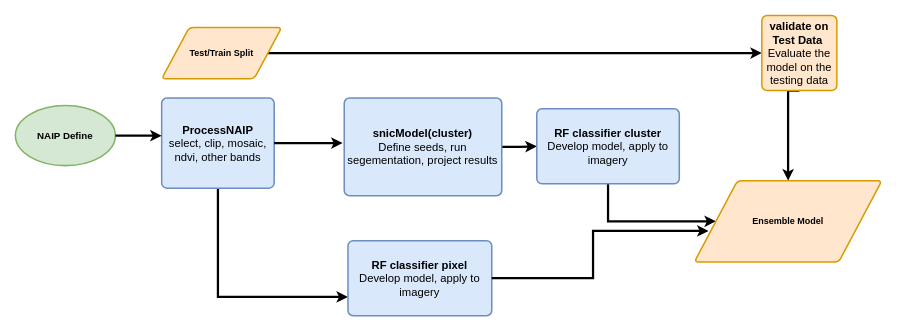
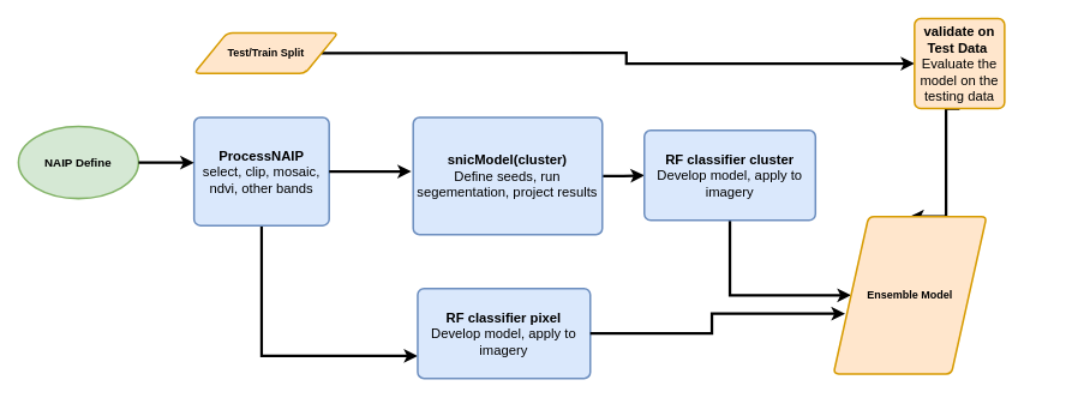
  <mxCell id="0" />
  <mxCell id="1" parent="0" />
  <mxCell id="2" value="NAIP Define" style="strokeWidth=2;html=1;shape=mxgraph.flowchart.start_1;whiteSpace=wrap;fontSize=13;fontStyle=1;fillColor=#d5e8d4;strokeColor=#82b366;" parent="1" vertex="1"><mxGeometry x="20" y="140" width="133.33" height="80" as="geometry" /></mxCell>
  <mxCell id="3" style="edgeStyle=orthogonalEdgeStyle;rounded=0;orthogonalLoop=1;jettySize=auto;html=1;exitX=0.5;exitY=1;exitDx=0;exitDy=0;entryX=0;entryY=0.75;entryDx=0;entryDy=0;strokeWidth=3;" parent="1" source="4" target="9" edge="1"><mxGeometry relative="1" as="geometry" /></mxCell>
  <mxCell id="4" value="&lt;font style=&quot;font-size: 15px;&quot;&gt;&lt;b&gt;ProcessNAIP&lt;/b&gt;&lt;br&gt;select, clip, mosaic, ndvi, other bands&lt;br&gt;&lt;/font&gt;" style="rounded=1;whiteSpace=wrap;html=1;absoluteArcSize=1;arcSize=14;strokeWidth=2;fillColor=#dae8fc;strokeColor=#6c8ebf;" parent="1" vertex="1"><mxGeometry x="215" y="130" width="150" height="120" as="geometry" /></mxCell>
  <mxCell id="5" style="edgeStyle=orthogonalEdgeStyle;rounded=0;orthogonalLoop=1;jettySize=auto;html=1;exitX=1;exitY=0.5;exitDx=0;exitDy=0;entryX=0;entryY=0.5;entryDx=0;entryDy=0;strokeWidth=3;" parent="1" source="6" target="13" edge="1"><mxGeometry relative="1" as="geometry" /></mxCell>
- <mxCell id="6" value="Test/Train Split" style="shape=parallelogram;html=1;strokeWidth=2;perimeter=parallelogramPerimeter;whiteSpace=wrap;rounded=1;arcSize=12;size=0.23;fontStyle=1;fillColor=#ffe6cc;strokeColor=#d79b00;" parent="1" vertex="1"><mxGeometry x="215" y="35.72" width="160" height="68.57" as="geometry" /></mxCell>
+ <mxCell id="6" value="Test/Train Split" style="shape=parallelogram;html=1;strokeWidth=2;perimeter=parallelogramPerimeter;whiteSpace=wrap;rounded=1;arcSize=12;size=0.23;fontStyle=1;fillColor=#ffe6cc;strokeColor=#d79b00;" parent="1" vertex="1"><mxGeometry x="215" y="35.72" width="160" height="45" as="geometry" /></mxCell>
  <mxCell id="7" style="edgeStyle=orthogonalEdgeStyle;rounded=0;orthogonalLoop=1;jettySize=auto;html=1;exitX=1;exitY=0.5;exitDx=0;exitDy=0;entryX=0;entryY=0.5;entryDx=0;entryDy=0;strokeWidth=3;" parent="1" source="8" target="11" edge="1"><mxGeometry relative="1" as="geometry" /></mxCell>
  <mxCell id="8" value="&lt;font style=&quot;font-size: 15px;&quot;&gt;&lt;b&gt;snicModel(cluster)&lt;/b&gt;&lt;br&gt;Define seeds, run segementation, project results&lt;br&gt;&lt;/font&gt;" style="rounded=1;whiteSpace=wrap;html=1;absoluteArcSize=1;arcSize=14;strokeWidth=2;fillColor=#dae8fc;strokeColor=#6c8ebf;" parent="1" vertex="1"><mxGeometry x="458.33" y="130" width="210" height="130" as="geometry" /></mxCell>
  <mxCell id="9" value="&lt;font style=&quot;font-size: 15px;&quot;&gt;&lt;b&gt;RF classifier pixel&lt;/b&gt;&lt;br&gt;Develop model, apply to imagery&lt;br&gt;&lt;/font&gt;" style="rounded=1;whiteSpace=wrap;html=1;absoluteArcSize=1;arcSize=14;strokeWidth=2;fillColor=#dae8fc;strokeColor=#6c8ebf;" parent="1" vertex="1"><mxGeometry x="463.33" y="320" width="191.67" height="100" as="geometry" /></mxCell>
  <mxCell id="10" style="edgeStyle=orthogonalEdgeStyle;rounded=0;orthogonalLoop=1;jettySize=auto;html=1;exitX=0.5;exitY=1;exitDx=0;exitDy=0;entryX=0;entryY=0.5;entryDx=0;entryDy=0;strokeWidth=3;" parent="1" source="11" target="14" edge="1"><mxGeometry relative="1" as="geometry" /></mxCell>
  <mxCell id="11" value="&lt;font style=&quot;font-size: 15px;&quot;&gt;&lt;b&gt;RF classifier cluster&lt;/b&gt;&lt;br&gt;Develop model, apply to imagery&lt;br&gt;&lt;/font&gt;" style="rounded=1;whiteSpace=wrap;html=1;absoluteArcSize=1;arcSize=14;strokeWidth=2;fillColor=#dae8fc;strokeColor=#6c8ebf;" parent="1" vertex="1"><mxGeometry x="715" y="144.28" width="190" height="100" as="geometry" /></mxCell>
  <mxCell id="12" style="edgeStyle=orthogonalEdgeStyle;rounded=0;orthogonalLoop=1;jettySize=auto;html=1;exitX=0.5;exitY=1;exitDx=0;exitDy=0;entryX=0.5;entryY=0;entryDx=0;entryDy=0;strokeWidth=3;" parent="1" source="13" target="14" edge="1"><mxGeometry relative="1" as="geometry"><Array as="points"><mxPoint x="1050" y="120" /></Array></mxGeometry></mxCell>
  <mxCell id="13" value="&lt;font style=&quot;font-size: 15px;&quot;&gt;&lt;b&gt;validate on Test Data&amp;nbsp;&lt;br&gt;&lt;/b&gt;Evaluate the model on the testing data&lt;br&gt;&lt;/font&gt;" style="rounded=1;whiteSpace=wrap;html=1;absoluteArcSize=1;arcSize=14;strokeWidth=2;fillColor=#ffe6cc;strokeColor=#d79b00;" parent="1" vertex="1"><mxGeometry x="1015" y="20" width="100" height="100" as="geometry" /></mxCell>
- <mxCell id="14" value="Ensemble Model" style="shape=parallelogram;html=1;strokeWidth=2;perimeter=parallelogramPerimeter;whiteSpace=wrap;rounded=1;arcSize=12;size=0.23;fontStyle=1;fillColor=#ffe6cc;strokeColor=#d79b00;" parent="1" vertex="1"><mxGeometry x="925" y="240" width="250" height="108.57" as="geometry" /></mxCell>
+ <mxCell id="14" value="Ensemble Model" style="shape=parallelogram;html=1;strokeWidth=2;perimeter=parallelogramPerimeter;whiteSpace=wrap;rounded=1;arcSize=12;size=0.23;fontStyle=1;fillColor=#ffe6cc;strokeColor=#d79b00;" parent="1" vertex="1"><mxGeometry x="925" y="240" width="170" height="175" as="geometry" /></mxCell>
  <mxCell id="15" style="edgeStyle=orthogonalEdgeStyle;rounded=0;orthogonalLoop=1;jettySize=auto;html=1;exitX=1;exitY=0.5;exitDx=0;exitDy=0;exitPerimeter=0;entryX=0;entryY=0.417;entryDx=0;entryDy=0;entryPerimeter=0;strokeWidth=3;" parent="1" source="2" target="4" edge="1"><mxGeometry relative="1" as="geometry" /></mxCell>
  <mxCell id="16" style="edgeStyle=orthogonalEdgeStyle;rounded=0;orthogonalLoop=1;jettySize=auto;html=1;entryX=-0.01;entryY=0.461;entryDx=0;entryDy=0;entryPerimeter=0;strokeWidth=3;exitX=1;exitY=0.5;exitDx=0;exitDy=0;" parent="1" source="4" target="8" edge="1"><mxGeometry relative="1" as="geometry"><mxPoint x="365" y="180" as="sourcePoint" /></mxGeometry></mxCell>
  <mxCell id="17" style="edgeStyle=orthogonalEdgeStyle;rounded=0;orthogonalLoop=1;jettySize=auto;html=1;exitX=1;exitY=0.5;exitDx=0;exitDy=0;entryX=0.076;entryY=0.617;entryDx=0;entryDy=0;entryPerimeter=0;strokeWidth=3;" parent="1" source="9" target="14" edge="1"><mxGeometry relative="1" as="geometry" /></mxCell>
